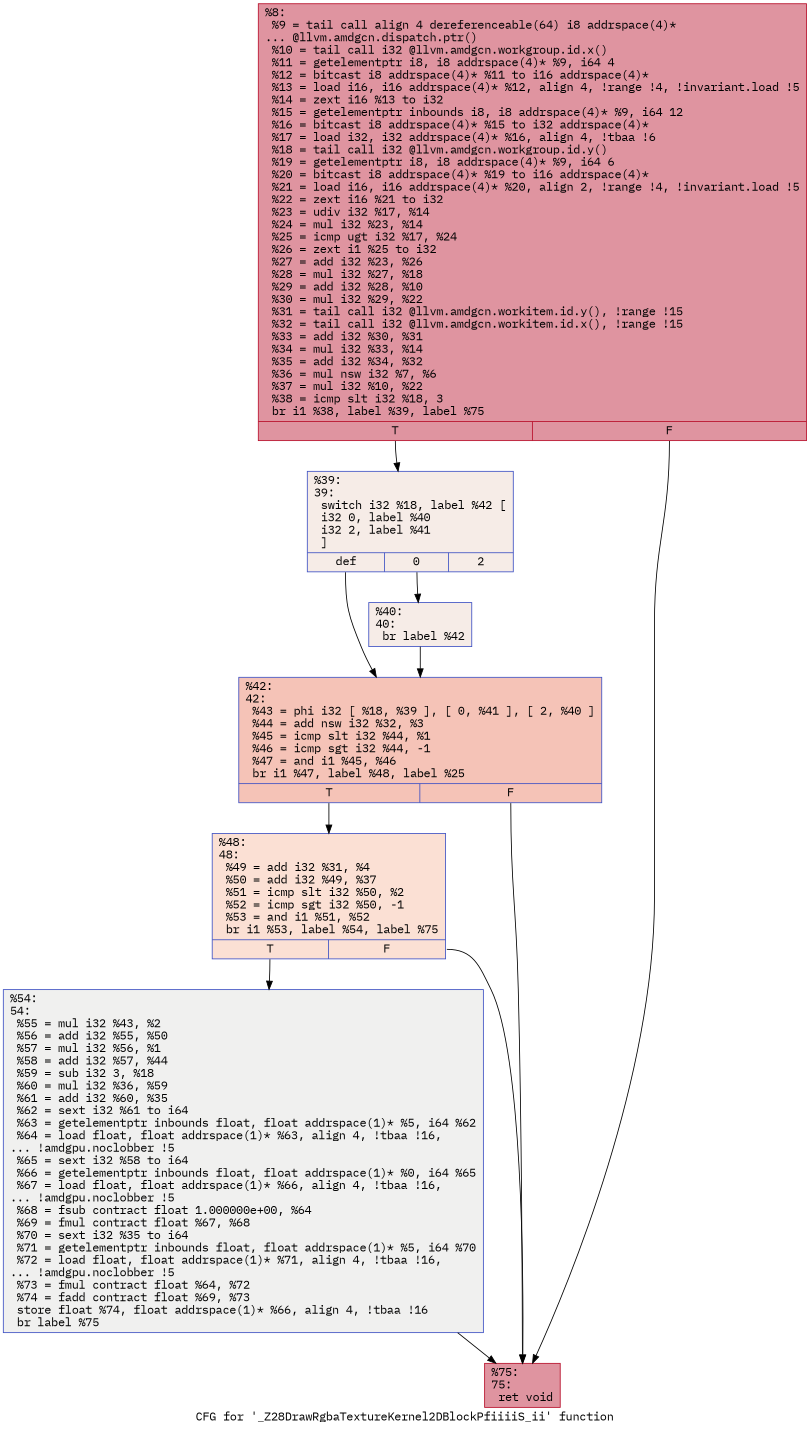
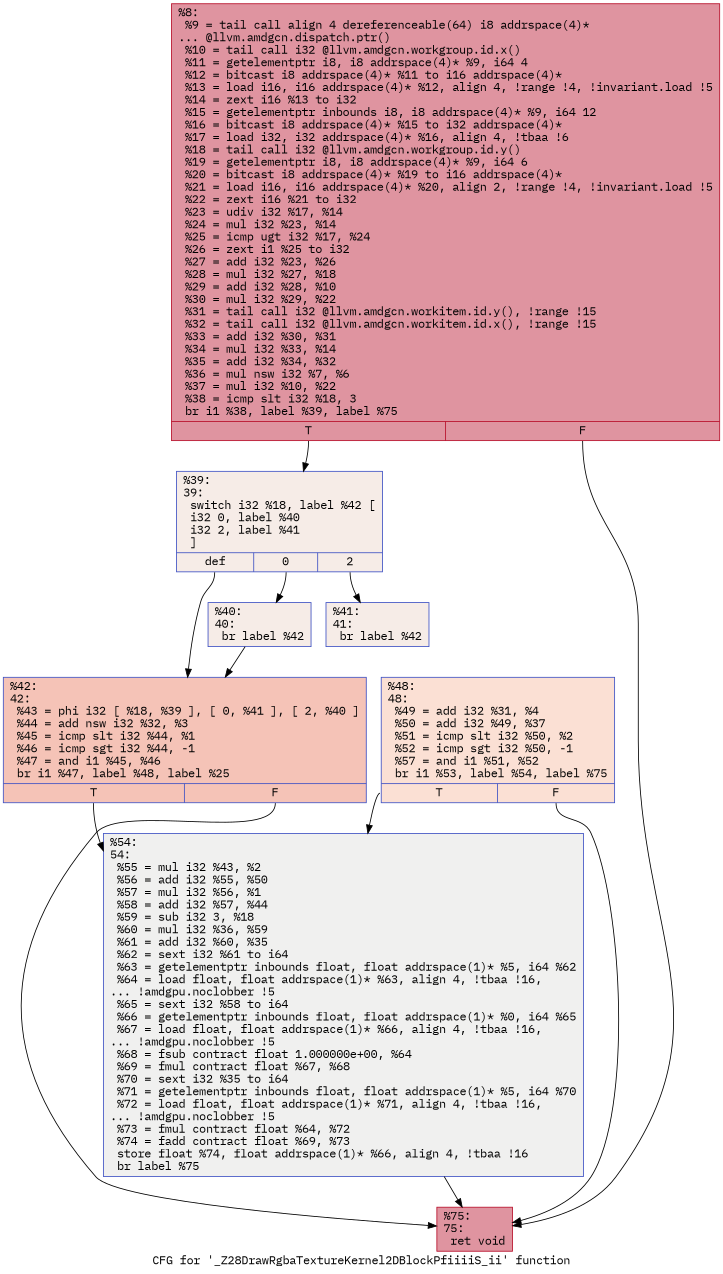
  digraph {
    fontname="IBM Plex Mono"
    label="CFG for '_Z28DrawRgbaTextureKernel2DBlockPfiiiiS_ii' function"
    node [color="#3d50c3ff" fillcolor="#ead5c970" fontname="IBM Plex Mono" shape=record style=filled]
    edge [fontname="IBM Plex Mono" tailport=s0]
    n1 [color="#b70d28ff" fillcolor="#b70d2870" label="{%8:\l  %9 = tail call align 4 dereferenceable(64) i8 addrspace(4)*\l... @llvm.amdgcn.dispatch.ptr()\l  %10 = tail call i32 @llvm.amdgcn.workgroup.id.x()\l  %11 = getelementptr i8, i8 addrspace(4)* %9, i64 4\l  %12 = bitcast i8 addrspace(4)* %11 to i16 addrspace(4)*\l  %13 = load i16, i16 addrspace(4)* %12, align 4, !range !4, !invariant.load !5\l  %14 = zext i16 %13 to i32\l  %15 = getelementptr inbounds i8, i8 addrspace(4)* %9, i64 12\l  %16 = bitcast i8 addrspace(4)* %15 to i32 addrspace(4)*\l  %17 = load i32, i32 addrspace(4)* %16, align 4, !tbaa !6\l  %18 = tail call i32 @llvm.amdgcn.workgroup.id.y()\l  %19 = getelementptr i8, i8 addrspace(4)* %9, i64 6\l  %20 = bitcast i8 addrspace(4)* %19 to i16 addrspace(4)*\l  %21 = load i16, i16 addrspace(4)* %20, align 2, !range !4, !invariant.load !5\l  %22 = zext i16 %21 to i32\l  %23 = udiv i32 %17, %14\l  %24 = mul i32 %23, %14\l  %25 = icmp ugt i32 %17, %24\l  %26 = zext i1 %25 to i32\l  %27 = add i32 %23, %26\l  %28 = mul i32 %27, %18\l  %29 = add i32 %28, %10\l  %30 = mul i32 %29, %22\l  %31 = tail call i32 @llvm.amdgcn.workitem.id.y(), !range !15\l  %32 = tail call i32 @llvm.amdgcn.workitem.id.x(), !range !15\l  %33 = add i32 %30, %31\l  %34 = mul i32 %33, %14\l  %35 = add i32 %34, %32\l  %36 = mul nsw i32 %7, %6\l  %37 = mul i32 %10, %22\l  %38 = icmp slt i32 %18, 3\l  br i1 %38, label %39, label %75\l|{<s0>T|<s1>F}}"]
    n2 [label="{%39:\l39:                                               \l  switch i32 %18, label %42 [\l    i32 0, label %40\l    i32 2, label %41\l  ]\l|{<s0>def|<s1>0|<s2>2}}"]
    n3 [color="#b70d28ff" fillcolor="#b70d2870" label="{%75:\l75:                                               \l  ret void\l}"]
    n4 [fillcolor="#e8765c70" label="{%42:\l42:                                               \l  %43 = phi i32 [ %18, %39 ], [ 0, %41 ], [ 2, %40 ]\l  %44 = add nsw i32 %32, %3\l  %45 = icmp slt i32 %44, %1\l  %46 = icmp sgt i32 %44, -1\l  %47 = and i1 %45, %46\l  br i1 %47, label %48, label %25\l|{<s0>T|<s1>F}}"]
    n5 [label="{%40:\l40:                                               \l  br label %42\l}"]
-   n7 [fillcolor="#f7b99e70" label="{%48:\l48:                                               \l  %49 = add i32 %31, %4\l  %50 = add i32 %49, %37\l  %51 = icmp slt i32 %50, %2\l  %52 = icmp sgt i32 %50, -1\l  %53 = and i1 %51, %52\l  br i1 %53, label %54, label %75\l|{<s0>T|<s1>F}}"]
+   n6 [label="{%41:\l41:                                               \l  br label %42\l}"]
+   n7 [fillcolor="#f7b99e70" label="{%48:\l48:                                               \l  %49 = add i32 %31, %4\l  %50 = add i32 %49, %37\l  %51 = icmp slt i32 %50, %2\l  %52 = icmp sgt i32 %50, -1\l  %57 = and i1 %51, %52\l  br i1 %53, label %54, label %75\l|{<s0>T|<s1>F}}"]
    n8 [fillcolor="#dedcdb70" label="{%54:\l54:                                               \l  %55 = mul i32 %43, %2\l  %56 = add i32 %55, %50\l  %57 = mul i32 %56, %1\l  %58 = add i32 %57, %44\l  %59 = sub i32 3, %18\l  %60 = mul i32 %36, %59\l  %61 = add i32 %60, %35\l  %62 = sext i32 %61 to i64\l  %63 = getelementptr inbounds float, float addrspace(1)* %5, i64 %62\l  %64 = load float, float addrspace(1)* %63, align 4, !tbaa !16,\l... !amdgpu.noclobber !5\l  %65 = sext i32 %58 to i64\l  %66 = getelementptr inbounds float, float addrspace(1)* %0, i64 %65\l  %67 = load float, float addrspace(1)* %66, align 4, !tbaa !16,\l... !amdgpu.noclobber !5\l  %68 = fsub contract float 1.000000e+00, %64\l  %69 = fmul contract float %67, %68\l  %70 = sext i32 %35 to i64\l  %71 = getelementptr inbounds float, float addrspace(1)* %5, i64 %70\l  %72 = load float, float addrspace(1)* %71, align 4, !tbaa !16,\l... !amdgpu.noclobber !5\l  %73 = fmul contract float %64, %72\l  %74 = fadd contract float %69, %73\l  store float %74, float addrspace(1)* %66, align 4, !tbaa !16\l  br label %75\l}"]
    n1 -> n2
    n1 -> n3 [tailport=s1]
    n2 -> n4
    n2 -> n5 [tailport=s1]
+   n2 -> n6 [tailport=s2]
    n4 -> n3 [tailport=s1]
-   n4 -> n7
+   n4 -> n8
    n5 -> n4
    n7 -> n3 [tailport=s1]
    n7 -> n8
    n8 -> n3
  }
